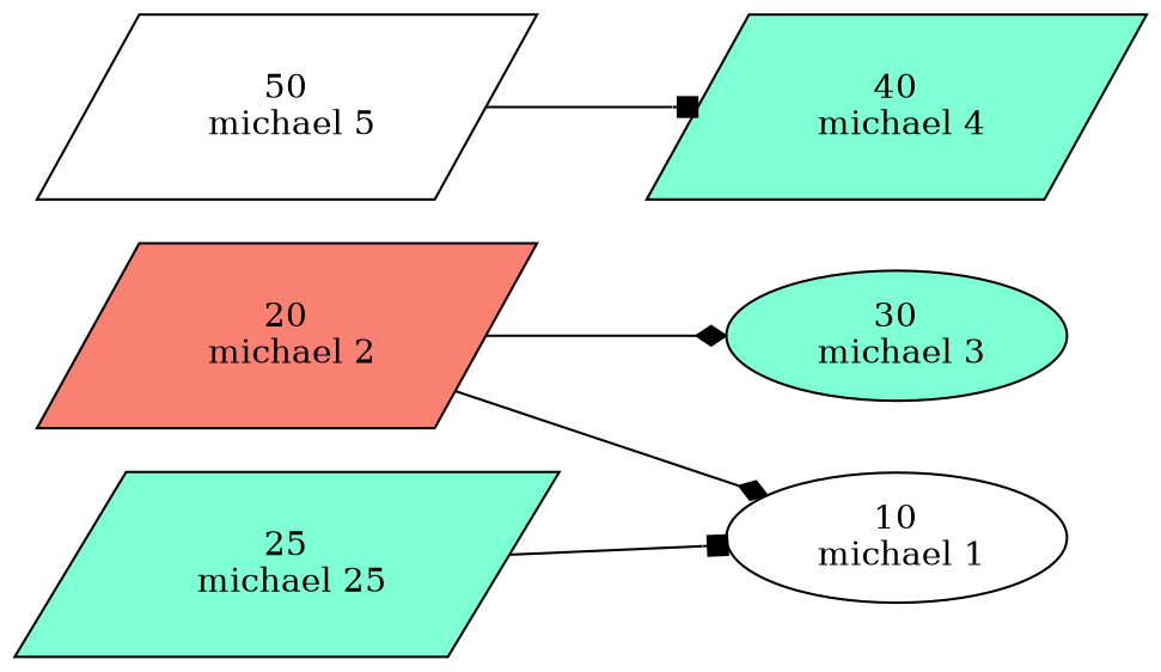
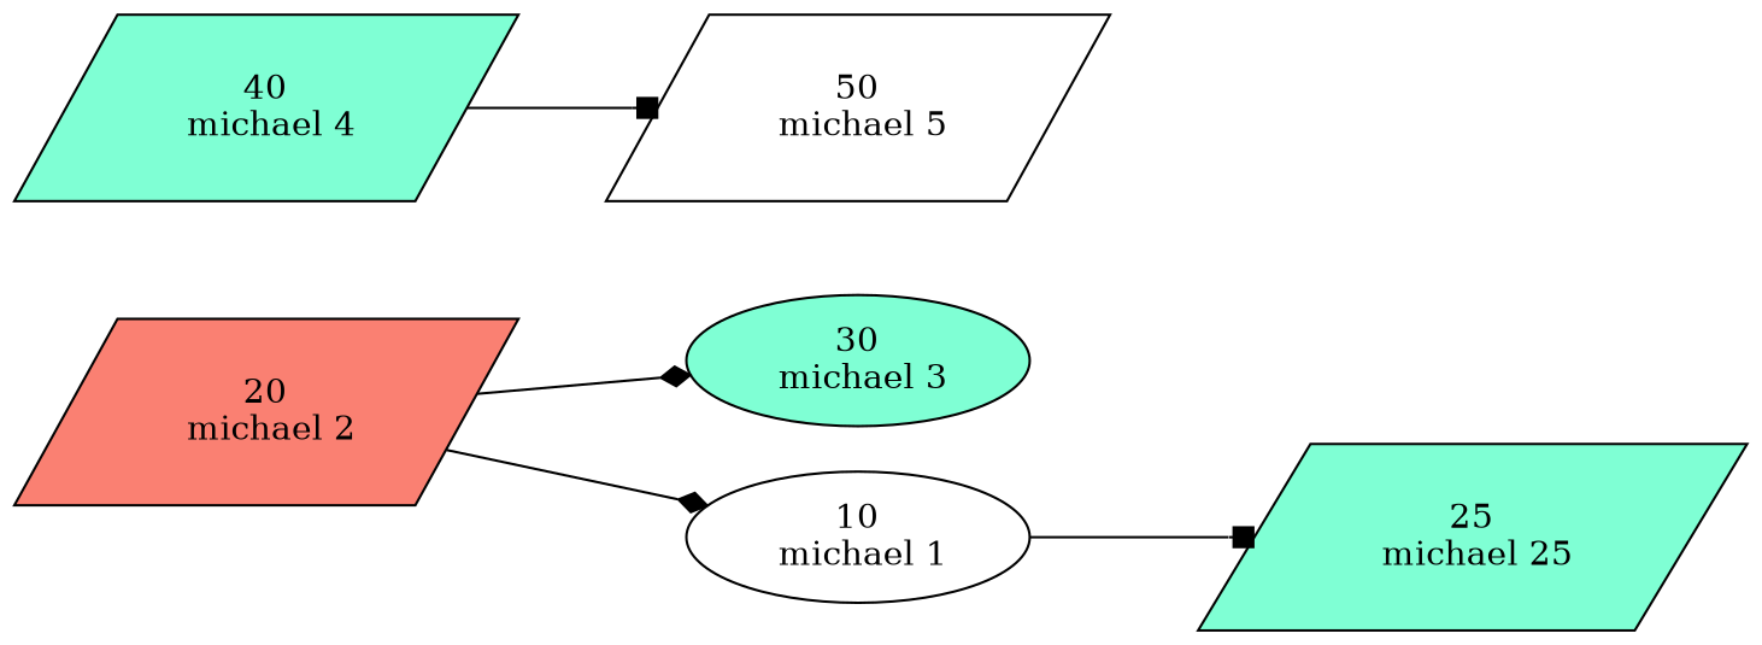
  digraph {
    rankdir=LR
    node [fillcolor=aquamarine shape=parallelogram style=filled]
    edge [arrowhead=diamond]
    n1 [label=" 30 \n  michael 3 " shape=ellipse]
    n2 [fillcolor=salmon label=" 20 \n  michael 2 "]
    n3 [fillcolor=white label=" 10 \n  michael 1 " shape=ellipse]
    n4 [label=" 25 \n  michael 25 "]
    n5 [label=" 40 \n  michael 4 "]
    n6 [fillcolor=white label=" 50 \n  michael 5 "]
    n2 -> n1
    n2 -> n3
-   n4 -> n3 [arrowhead=box]
-   n6 -> n5 [arrowhead=box]
+   n3 -> n4 [arrowhead=box]
+   n5 -> n6 [arrowhead=box]
  }
